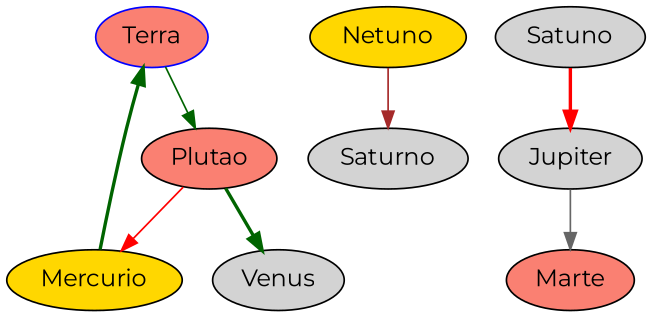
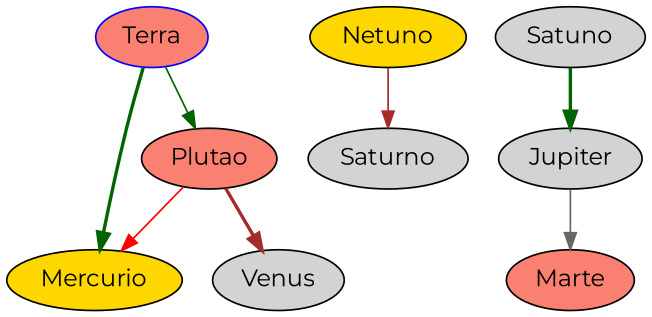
  digraph {
    fontname=Montserrat
    node [fillcolor=lightgrey fontname=Montserrat style=filled]
    edge [color=darkgreen fontname=Montserrat style=solid]
    Terra [color=blue fillcolor=salmon]
    Mercurio [fillcolor=gold]
    Plutao [fillcolor=salmon]
    Venus
    Netuno [fillcolor=gold]
    Saturno
    Satuno
    Jupiter
    Marte [fillcolor=salmon]
-   Mercurio -> Terra [style=bold]
+   Terra -> Mercurio [style=bold]
    Terra -> Plutao
    Plutao -> Mercurio [color=red]
-   Plutao -> Venus [style=bold]
+   Plutao -> Venus [color=brown style=bold]
    Netuno -> Saturno [color=brown]
-   Satuno -> Jupiter [color=red style=bold]
+   Satuno -> Jupiter [style=bold]
    Jupiter -> Marte [color=gray40]
  }
